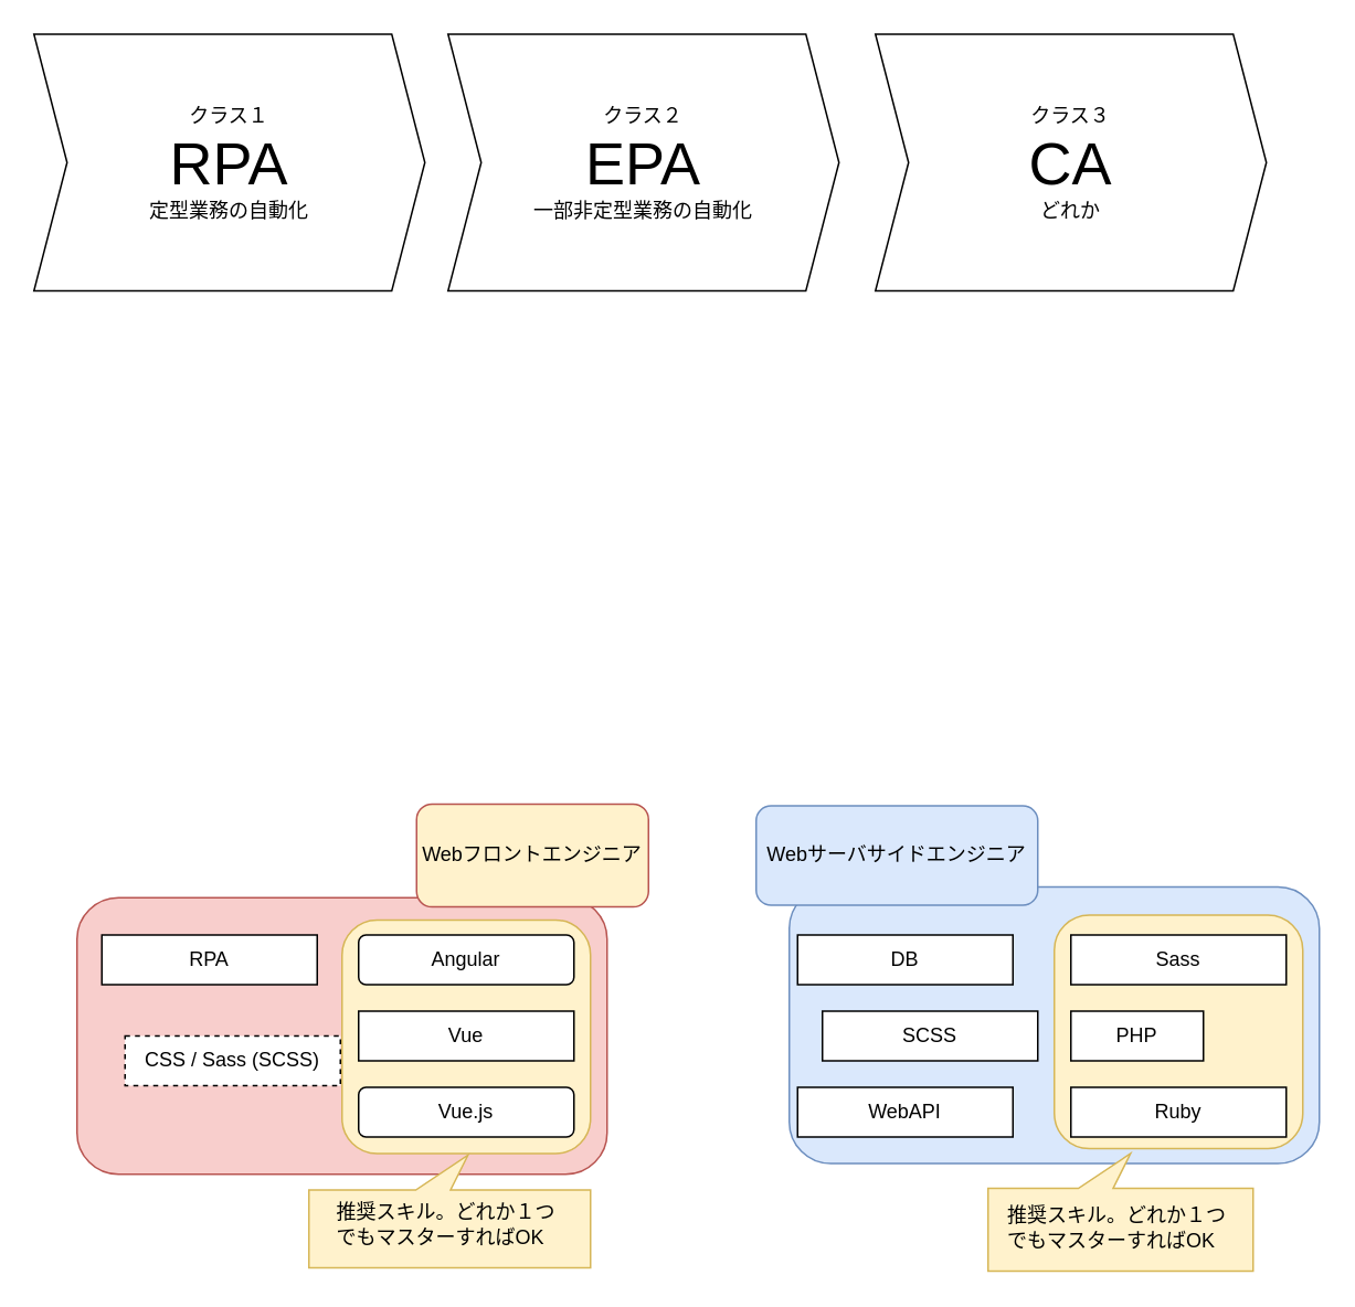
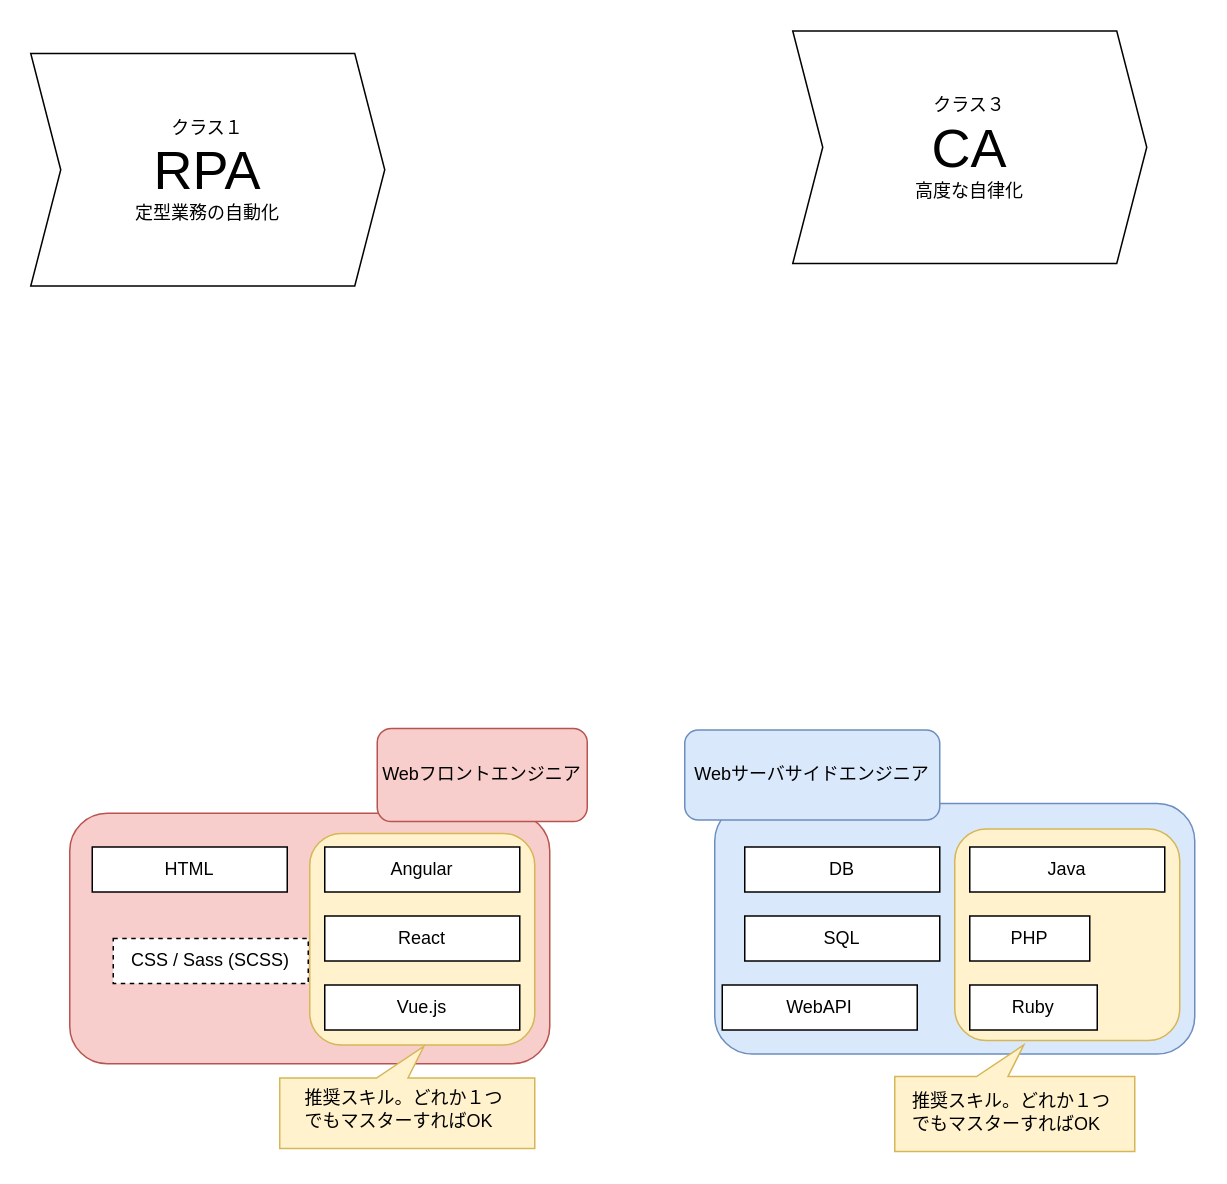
  <mxCell id="0" />
  <mxCell id="1" parent="0" />
  <mxCell id="2" value="" style="rounded=1;whiteSpace=wrap;html=1;strokeColor=#6c8ebf;fillColor=#dae8fc;" parent="1" vertex="1"><mxGeometry x="476" y="535" width="320" height="167" as="geometry" /></mxCell>
  <mxCell id="3" value="" style="rounded=1;whiteSpace=wrap;html=1;strokeColor=#d6b656;fillColor=#fff2cc;" parent="1" vertex="1"><mxGeometry x="636" y="552" width="150" height="141" as="geometry" /></mxCell>
  <mxCell id="4" value="" style="rounded=1;whiteSpace=wrap;html=1;strokeColor=#b85450;fillColor=#f8cecc;" parent="1" vertex="1"><mxGeometry x="46" y="541.5" width="320" height="167" as="geometry" /></mxCell>
  <mxCell id="5" value="" style="rounded=1;whiteSpace=wrap;html=1;strokeColor=#d6b656;fillColor=#fff2cc;" parent="1" vertex="1"><mxGeometry x="206" y="555" width="150" height="141" as="geometry" /></mxCell>
- <mxCell id="6" value="Webフロントエンジニア" style="rounded=1;whiteSpace=wrap;html=1;fillColor=#fff2cc;strokeColor=#b85450;" parent="1" vertex="1"><mxGeometry x="251" y="485" width="140" height="62" as="geometry" /></mxCell>
+ <mxCell id="6" value="Webフロントエンジニア" style="rounded=1;whiteSpace=wrap;html=1;fillColor=#f8cecc;strokeColor=#b85450;" parent="1" vertex="1"><mxGeometry x="251" y="485" width="140" height="62" as="geometry" /></mxCell>
  <mxCell id="7" value="Webサーバサイドエンジニア" style="rounded=1;whiteSpace=wrap;html=1;fillColor=#dae8fc;strokeColor=#6c8ebf;" parent="1" vertex="1"><mxGeometry x="456" y="486" width="170" height="60" as="geometry" /></mxCell>
- <mxCell id="8" value="RPA" style="rounded=0;whiteSpace=wrap;html=1;" parent="1" vertex="1"><mxGeometry x="61" y="564" width="130" height="30" as="geometry" /></mxCell>
+ <mxCell id="8" value="HTML" style="rounded=0;whiteSpace=wrap;html=1;" parent="1" vertex="1"><mxGeometry x="61" y="564" width="130" height="30" as="geometry" /></mxCell>
  <mxCell id="9" value="CSS / Sass (SCSS)" style="rounded=0;whiteSpace=wrap;html=1;dashed=1;" parent="1" vertex="1"><mxGeometry x="75" y="625" width="130" height="30" as="geometry" /></mxCell>
- <mxCell id="10" value="Angular" style="whiteSpace=wrap;html=1;rounded=1;" parent="1" vertex="1"><mxGeometry x="216" y="564" width="130" height="30" as="geometry" /></mxCell>
- <mxCell id="11" value="Vue" style="rounded=0;whiteSpace=wrap;html=1;" parent="1" vertex="1"><mxGeometry x="216" y="610" width="130" height="30" as="geometry" /></mxCell>
- <mxCell id="12" value="Vue.js" style="whiteSpace=wrap;html=1;rounded=1;" parent="1" vertex="1"><mxGeometry x="216" y="656" width="130" height="30" as="geometry" /></mxCell>
- <mxCell id="13" value="DB" style="rounded=0;whiteSpace=wrap;html=1;" parent="1" vertex="1"><mxGeometry x="481" y="564" width="130" height="30" as="geometry" /></mxCell>
- <mxCell id="14" value="SCSS" style="rounded=0;whiteSpace=wrap;html=1;" parent="1" vertex="1"><mxGeometry x="496" y="610" width="130" height="30" as="geometry" /></mxCell>
+ <mxCell id="10" value="Angular" style="rounded=0;whiteSpace=wrap;html=1;" parent="1" vertex="1"><mxGeometry x="216" y="564" width="130" height="30" as="geometry" /></mxCell>
+ <mxCell id="11" value="React" style="rounded=0;whiteSpace=wrap;html=1;" parent="1" vertex="1"><mxGeometry x="216" y="610" width="130" height="30" as="geometry" /></mxCell>
+ <mxCell id="12" value="Vue.js" style="rounded=0;whiteSpace=wrap;html=1;" parent="1" vertex="1"><mxGeometry x="216" y="656" width="130" height="30" as="geometry" /></mxCell>
+ <mxCell id="13" value="DB" style="rounded=0;whiteSpace=wrap;html=1;" parent="1" vertex="1"><mxGeometry x="496" y="564" width="130" height="30" as="geometry" /></mxCell>
+ <mxCell id="14" value="SQL" style="rounded=0;whiteSpace=wrap;html=1;" parent="1" vertex="1"><mxGeometry x="496" y="610" width="130" height="30" as="geometry" /></mxCell>
  <mxCell id="15" value="WebAPI" style="rounded=0;whiteSpace=wrap;html=1;" parent="1" vertex="1"><mxGeometry x="481" y="656" width="130" height="30" as="geometry" /></mxCell>
- <mxCell id="16" value="Sass" style="rounded=0;whiteSpace=wrap;html=1;" parent="1" vertex="1"><mxGeometry x="646" y="564" width="130" height="30" as="geometry" /></mxCell>
+ <mxCell id="16" value="Java" style="rounded=0;whiteSpace=wrap;html=1;" parent="1" vertex="1"><mxGeometry x="646" y="564" width="130" height="30" as="geometry" /></mxCell>
  <mxCell id="17" style="edgeStyle=orthogonalEdgeStyle;rounded=0;orthogonalLoop=1;jettySize=auto;html=1;exitX=0.5;exitY=1;exitDx=0;exitDy=0;" parent="1" source="7" target="7" edge="1"><mxGeometry relative="1" as="geometry" /></mxCell>
  <mxCell id="18" value="PHP" style="rounded=0;whiteSpace=wrap;html=1;" parent="1" vertex="1"><mxGeometry x="646" y="610" width="80" height="30" as="geometry" /></mxCell>
- <mxCell id="19" value="Ruby" style="rounded=0;whiteSpace=wrap;html=1;" parent="1" vertex="1"><mxGeometry x="646" y="656" width="130" height="30" as="geometry" /></mxCell>
+ <mxCell id="19" value="Ruby" style="rounded=0;whiteSpace=wrap;html=1;" parent="1" vertex="1"><mxGeometry x="646" y="656" width="85" height="30" as="geometry" /></mxCell>
  <mxCell id="20" value="" style="whiteSpace=wrap;html=1;shape=mxgraph.basic.rectCallout;dx=95;dy=21;boundedLbl=1;rotation=-180;fillColor=#fff2cc;strokeColor=#d6b656;" parent="1" vertex="1"><mxGeometry x="186" y="697" width="170" height="68" as="geometry" /></mxCell>
  <mxCell id="21" value="推奨スキル。どれか１つでもマスターすればOK" style="text;html=1;strokeColor=none;fillColor=none;align=left;verticalAlign=middle;whiteSpace=wrap;rounded=0;" parent="1" vertex="1"><mxGeometry x="201" y="729" width="140" height="20" as="geometry" /></mxCell>
  <mxCell id="22" value="" style="whiteSpace=wrap;html=1;shape=mxgraph.basic.rectCallout;dx=95;dy=21;boundedLbl=1;rotation=-180;fillColor=#fff2cc;strokeColor=#d6b656;" parent="1" vertex="1"><mxGeometry x="596" y="696" width="160" height="71" as="geometry" /></mxCell>
  <mxCell id="23" value="推奨スキル。どれか１つでもマスターすればOK" style="text;html=1;strokeColor=none;fillColor=none;align=left;verticalAlign=middle;whiteSpace=wrap;rounded=0;" parent="1" vertex="1"><mxGeometry x="606" y="731" width="140" height="20" as="geometry" /></mxCell>
- <mxCell id="24" value="クラス１&lt;br&gt;&lt;font style=&quot;font-size: 36px&quot;&gt;RPA&lt;/font&gt;&lt;br&gt;定型業務の自動化" style="shape=step;perimeter=stepPerimeter;whiteSpace=wrap;html=1;fixedSize=1;" vertex="1" parent="1"><mxGeometry x="20" y="20" width="236" height="155" as="geometry" /></mxCell>
- <mxCell id="25" value="クラス２&lt;br&gt;&lt;font style=&quot;font-size: 36px&quot;&gt;EPA&lt;/font&gt;&lt;br&gt;一部非定型業務の自動化" style="shape=step;perimeter=stepPerimeter;whiteSpace=wrap;html=1;fixedSize=1;" vertex="1" parent="1"><mxGeometry x="270" y="20" width="236" height="155" as="geometry" /></mxCell>
- <mxCell id="26" value="クラス３&lt;br&gt;&lt;font style=&quot;font-size: 36px&quot;&gt;CA&lt;/font&gt;&lt;br&gt;どれか" style="shape=step;perimeter=stepPerimeter;whiteSpace=wrap;html=1;fixedSize=1;" vertex="1" parent="1"><mxGeometry x="528" y="20" width="236" height="155" as="geometry" /></mxCell>
+ <mxCell id="24" value="クラス１&lt;br&gt;&lt;font style=&quot;font-size: 36px&quot;&gt;RPA&lt;/font&gt;&lt;br&gt;定型業務の自動化" style="shape=step;perimeter=stepPerimeter;whiteSpace=wrap;html=1;fixedSize=1;" vertex="1" parent="1"><mxGeometry x="20" y="35" width="236" height="155" as="geometry" /></mxCell>
+ <mxCell id="26" value="クラス３&lt;br&gt;&lt;font style=&quot;font-size: 36px&quot;&gt;CA&lt;/font&gt;&lt;br&gt;高度な自律化" style="shape=step;perimeter=stepPerimeter;whiteSpace=wrap;html=1;fixedSize=1;" vertex="1" parent="1"><mxGeometry x="528" y="20" width="236" height="155" as="geometry" /></mxCell>
